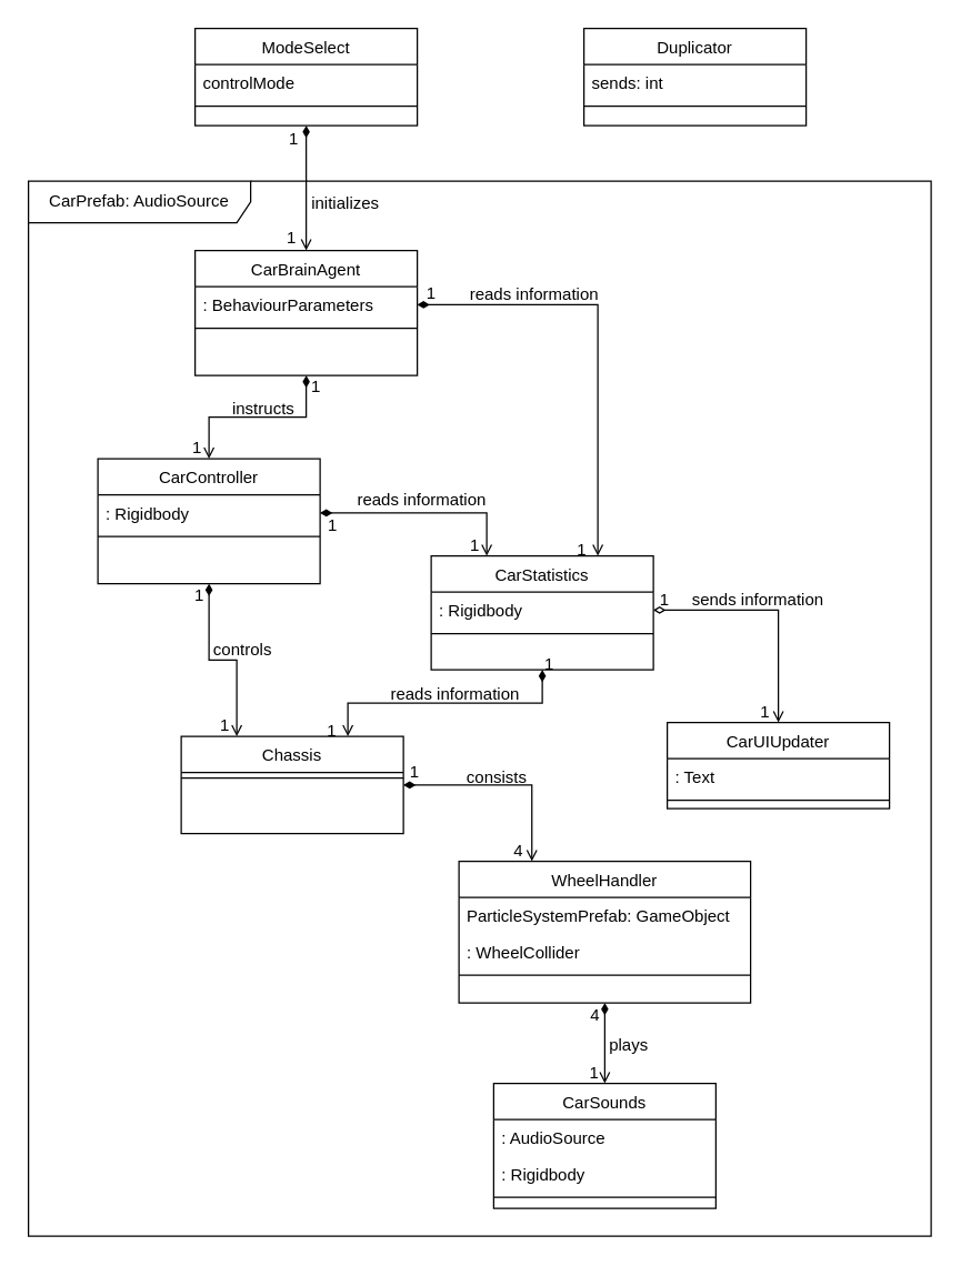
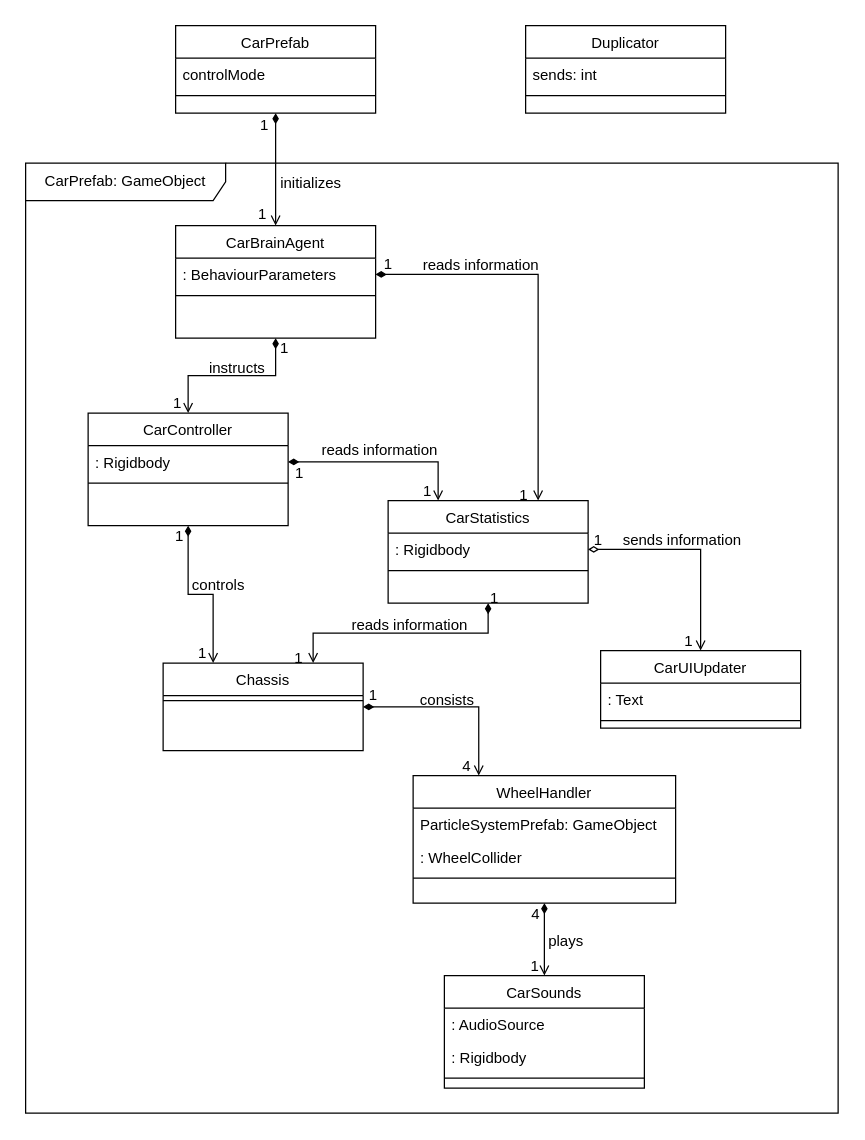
  <mxCell id="0" />
  <mxCell id="1" parent="0" />
- <mxCell id="2" value="ModeSelect" style="swimlane;fontStyle=0;align=center;verticalAlign=top;childLayout=stackLayout;horizontal=1;startSize=26;horizontalStack=0;resizeParent=1;resizeLast=0;collapsible=1;marginBottom=0;rounded=0;shadow=0;strokeWidth=1;" parent="1" vertex="1"><mxGeometry x="140" y="20" width="160" height="70" as="geometry"><mxRectangle x="230" y="140" width="160" height="26" as="alternateBounds" /></mxGeometry></mxCell>
+ <mxCell id="2" value="CarPrefab" style="swimlane;fontStyle=0;align=center;verticalAlign=top;childLayout=stackLayout;horizontal=1;startSize=26;horizontalStack=0;resizeParent=1;resizeLast=0;collapsible=1;marginBottom=0;rounded=0;shadow=0;strokeWidth=1;" parent="1" vertex="1"><mxGeometry x="140" y="20" width="160" height="70" as="geometry"><mxRectangle x="230" y="140" width="160" height="26" as="alternateBounds" /></mxGeometry></mxCell>
  <mxCell id="3" value="controlMode" style="text;align=left;verticalAlign=top;spacingLeft=4;spacingRight=4;overflow=hidden;rotatable=0;points=[[0,0.5],[1,0.5]];portConstraint=eastwest;rounded=0;shadow=0;html=0;" vertex="1" parent="2"><mxGeometry y="26" width="160" height="26" as="geometry" /></mxCell>
  <mxCell id="4" value="" style="line;html=1;strokeWidth=1;align=left;verticalAlign=middle;spacingTop=-1;spacingLeft=3;spacingRight=3;rotatable=0;labelPosition=right;points=[];portConstraint=eastwest;" parent="2" vertex="1"><mxGeometry y="52" width="160" height="8" as="geometry" /></mxCell>
  <mxCell id="5" value="CarBrainAgent" style="swimlane;fontStyle=0;align=center;verticalAlign=top;childLayout=stackLayout;horizontal=1;startSize=26;horizontalStack=0;resizeParent=1;resizeLast=0;collapsible=1;marginBottom=0;rounded=0;shadow=0;strokeWidth=1;" vertex="1" parent="1"><mxGeometry x="140" y="180" width="160" height="90" as="geometry"><mxRectangle x="230" y="140" width="160" height="26" as="alternateBounds" /></mxGeometry></mxCell>
  <mxCell id="6" value=": BehaviourParameters" style="text;align=left;verticalAlign=top;spacingLeft=4;spacingRight=4;overflow=hidden;rotatable=0;points=[[0,0.5],[1,0.5]];portConstraint=eastwest;rounded=0;shadow=0;html=0;" vertex="1" parent="5"><mxGeometry y="26" width="160" height="26" as="geometry" /></mxCell>
  <mxCell id="7" value="" style="line;html=1;strokeWidth=1;align=left;verticalAlign=middle;spacingTop=-1;spacingLeft=3;spacingRight=3;rotatable=0;labelPosition=right;points=[];portConstraint=eastwest;" vertex="1" parent="5"><mxGeometry y="52" width="160" height="8" as="geometry" /></mxCell>
  <mxCell id="8" value="CarController" style="swimlane;fontStyle=0;align=center;verticalAlign=top;childLayout=stackLayout;horizontal=1;startSize=26;horizontalStack=0;resizeParent=1;resizeLast=0;collapsible=1;marginBottom=0;rounded=0;shadow=0;strokeWidth=1;" vertex="1" parent="1"><mxGeometry x="70" y="330" width="160" height="90" as="geometry"><mxRectangle x="230" y="140" width="160" height="26" as="alternateBounds" /></mxGeometry></mxCell>
  <mxCell id="9" value=": Rigidbody" style="text;align=left;verticalAlign=top;spacingLeft=4;spacingRight=4;overflow=hidden;rotatable=0;points=[[0,0.5],[1,0.5]];portConstraint=eastwest;rounded=0;shadow=0;html=0;" vertex="1" parent="8"><mxGeometry y="26" width="160" height="26" as="geometry" /></mxCell>
  <mxCell id="10" value="" style="line;html=1;strokeWidth=1;align=left;verticalAlign=middle;spacingTop=-1;spacingLeft=3;spacingRight=3;rotatable=0;labelPosition=right;points=[];portConstraint=eastwest;" vertex="1" parent="8"><mxGeometry y="52" width="160" height="8" as="geometry" /></mxCell>
  <mxCell id="11" value="CarStatistics" style="swimlane;fontStyle=0;align=center;verticalAlign=top;childLayout=stackLayout;horizontal=1;startSize=26;horizontalStack=0;resizeParent=1;resizeLast=0;collapsible=1;marginBottom=0;rounded=0;shadow=0;strokeWidth=1;" vertex="1" parent="1"><mxGeometry x="310" y="400" width="160" height="82" as="geometry"><mxRectangle x="230" y="140" width="160" height="26" as="alternateBounds" /></mxGeometry></mxCell>
  <mxCell id="12" value=": Rigidbody" style="text;align=left;verticalAlign=top;spacingLeft=4;spacingRight=4;overflow=hidden;rotatable=0;points=[[0,0.5],[1,0.5]];portConstraint=eastwest;rounded=0;shadow=0;html=0;" vertex="1" parent="11"><mxGeometry y="26" width="160" height="26" as="geometry" /></mxCell>
  <mxCell id="13" value="" style="line;html=1;strokeWidth=1;align=left;verticalAlign=middle;spacingTop=-1;spacingLeft=3;spacingRight=3;rotatable=0;labelPosition=right;points=[];portConstraint=eastwest;" vertex="1" parent="11"><mxGeometry y="52" width="160" height="8" as="geometry" /></mxCell>
  <mxCell id="14" value="WheelHandler" style="swimlane;fontStyle=0;align=center;verticalAlign=top;childLayout=stackLayout;horizontal=1;startSize=26;horizontalStack=0;resizeParent=1;resizeLast=0;collapsible=1;marginBottom=0;rounded=0;shadow=0;strokeWidth=1;" vertex="1" parent="1"><mxGeometry x="330" y="620" width="210" height="102" as="geometry"><mxRectangle x="230" y="140" width="160" height="26" as="alternateBounds" /></mxGeometry></mxCell>
  <mxCell id="15" value="ParticleSystemPrefab: GameObject" style="text;align=left;verticalAlign=top;spacingLeft=4;spacingRight=4;overflow=hidden;rotatable=0;points=[[0,0.5],[1,0.5]];portConstraint=eastwest;rounded=0;shadow=0;html=0;" vertex="1" parent="14"><mxGeometry y="26" width="210" height="26" as="geometry" /></mxCell>
  <mxCell id="16" value=": WheelCollider" style="text;align=left;verticalAlign=top;spacingLeft=4;spacingRight=4;overflow=hidden;rotatable=0;points=[[0,0.5],[1,0.5]];portConstraint=eastwest;rounded=0;shadow=0;html=0;" vertex="1" parent="14"><mxGeometry y="52" width="210" height="26" as="geometry" /></mxCell>
  <mxCell id="17" value="" style="line;html=1;strokeWidth=1;align=left;verticalAlign=middle;spacingTop=-1;spacingLeft=3;spacingRight=3;rotatable=0;labelPosition=right;points=[];portConstraint=eastwest;" vertex="1" parent="14"><mxGeometry y="78" width="210" height="8" as="geometry" /></mxCell>
  <mxCell id="18" value="CarSounds" style="swimlane;fontStyle=0;align=center;verticalAlign=top;childLayout=stackLayout;horizontal=1;startSize=26;horizontalStack=0;resizeParent=1;resizeLast=0;collapsible=1;marginBottom=0;rounded=0;shadow=0;strokeWidth=1;" vertex="1" parent="1"><mxGeometry x="355" y="780" width="160" height="90" as="geometry"><mxRectangle x="230" y="140" width="160" height="26" as="alternateBounds" /></mxGeometry></mxCell>
  <mxCell id="19" value=": AudioSource" style="text;align=left;verticalAlign=top;spacingLeft=4;spacingRight=4;overflow=hidden;rotatable=0;points=[[0,0.5],[1,0.5]];portConstraint=eastwest;" vertex="1" parent="18"><mxGeometry y="26" width="160" height="26" as="geometry" /></mxCell>
  <mxCell id="20" value=": Rigidbody" style="text;align=left;verticalAlign=top;spacingLeft=4;spacingRight=4;overflow=hidden;rotatable=0;points=[[0,0.5],[1,0.5]];portConstraint=eastwest;rounded=0;shadow=0;html=0;" vertex="1" parent="18"><mxGeometry y="52" width="160" height="26" as="geometry" /></mxCell>
  <mxCell id="21" value="" style="line;html=1;strokeWidth=1;align=left;verticalAlign=middle;spacingTop=-1;spacingLeft=3;spacingRight=3;rotatable=0;labelPosition=right;points=[];portConstraint=eastwest;" vertex="1" parent="18"><mxGeometry y="78" width="160" height="8" as="geometry" /></mxCell>
  <mxCell id="22" value="CarUIUpdater" style="swimlane;fontStyle=0;align=center;verticalAlign=top;childLayout=stackLayout;horizontal=1;startSize=26;horizontalStack=0;resizeParent=1;resizeLast=0;collapsible=1;marginBottom=0;rounded=0;shadow=0;strokeWidth=1;" vertex="1" parent="1"><mxGeometry x="480" y="520" width="160" height="62" as="geometry"><mxRectangle x="230" y="140" width="160" height="26" as="alternateBounds" /></mxGeometry></mxCell>
  <mxCell id="23" value=": Text" style="text;align=left;verticalAlign=top;spacingLeft=4;spacingRight=4;overflow=hidden;rotatable=0;points=[[0,0.5],[1,0.5]];portConstraint=eastwest;" vertex="1" parent="22"><mxGeometry y="26" width="160" height="26" as="geometry" /></mxCell>
  <mxCell id="24" value="" style="line;html=1;strokeWidth=1;align=left;verticalAlign=middle;spacingTop=-1;spacingLeft=3;spacingRight=3;rotatable=0;labelPosition=right;points=[];portConstraint=eastwest;" vertex="1" parent="22"><mxGeometry y="52" width="160" height="8" as="geometry" /></mxCell>
  <mxCell id="25" value="Duplicator" style="swimlane;fontStyle=0;align=center;verticalAlign=top;childLayout=stackLayout;horizontal=1;startSize=26;horizontalStack=0;resizeParent=1;resizeLast=0;collapsible=1;marginBottom=0;rounded=0;shadow=0;strokeWidth=1;" vertex="1" parent="1"><mxGeometry x="420" y="20" width="160" height="70" as="geometry"><mxRectangle x="230" y="140" width="160" height="26" as="alternateBounds" /></mxGeometry></mxCell>
  <mxCell id="26" value="sends: int" style="text;align=left;verticalAlign=top;spacingLeft=4;spacingRight=4;overflow=hidden;rotatable=0;points=[[0,0.5],[1,0.5]];portConstraint=eastwest;rounded=0;shadow=0;html=0;" vertex="1" parent="25"><mxGeometry y="26" width="160" height="26" as="geometry" /></mxCell>
  <mxCell id="27" value="" style="line;html=1;strokeWidth=1;align=left;verticalAlign=middle;spacingTop=-1;spacingLeft=3;spacingRight=3;rotatable=0;labelPosition=right;points=[];portConstraint=eastwest;" vertex="1" parent="25"><mxGeometry y="52" width="160" height="8" as="geometry" /></mxCell>
  <mxCell id="28" value="Chassis" style="swimlane;fontStyle=0;align=center;verticalAlign=top;childLayout=stackLayout;horizontal=1;startSize=26;horizontalStack=0;resizeParent=1;resizeLast=0;collapsible=1;marginBottom=0;rounded=0;shadow=0;strokeWidth=1;" vertex="1" parent="1"><mxGeometry x="130" y="530" width="160" height="70" as="geometry"><mxRectangle x="230" y="140" width="160" height="26" as="alternateBounds" /></mxGeometry></mxCell>
  <mxCell id="29" value="" style="line;html=1;strokeWidth=1;align=left;verticalAlign=middle;spacingTop=-1;spacingLeft=3;spacingRight=3;rotatable=0;labelPosition=right;points=[];portConstraint=eastwest;" vertex="1" parent="28"><mxGeometry y="26" width="160" height="8" as="geometry" /></mxCell>
  <mxCell id="30" value="" style="endArrow=open;shadow=0;strokeWidth=1;rounded=0;endFill=1;edgeStyle=orthogonalEdgeStyle;startArrow=diamondThin;startFill=1;exitX=1;exitY=0.5;exitDx=0;exitDy=0;entryX=0.25;entryY=0;entryDx=0;entryDy=0;" edge="1" parent="1" source="28" target="14"><mxGeometry x="0.5" y="41" relative="1" as="geometry"><mxPoint x="280" y="820" as="sourcePoint" /><mxPoint x="290" y="690" as="targetPoint" /><mxPoint x="-40" y="32" as="offset" /></mxGeometry></mxCell>
  <mxCell id="31" value="1" style="resizable=0;align=left;verticalAlign=bottom;labelBackgroundColor=none;fontSize=12;" connectable="0" vertex="1" parent="30"><mxGeometry x="-1" relative="1" as="geometry"><mxPoint x="3" y="-1" as="offset" /></mxGeometry></mxCell>
  <mxCell id="32" value="4" style="resizable=0;align=right;verticalAlign=bottom;labelBackgroundColor=none;fontSize=12;" connectable="0" vertex="1" parent="30"><mxGeometry x="1" relative="1" as="geometry"><mxPoint x="-5" as="offset" /></mxGeometry></mxCell>
  <mxCell id="33" value="consists" style="text;html=1;resizable=0;points=[];;align=center;verticalAlign=middle;labelBackgroundColor=none;rounded=0;shadow=0;strokeWidth=1;fontSize=12;" vertex="1" connectable="0" parent="30"><mxGeometry x="0.5" y="49" relative="1" as="geometry"><mxPoint x="-75" y="-24" as="offset" /></mxGeometry></mxCell>
  <mxCell id="34" value="" style="endArrow=open;shadow=0;strokeWidth=1;rounded=0;curved=0;endFill=1;edgeStyle=elbowEdgeStyle;elbow=vertical;exitX=0.5;exitY=1;exitDx=0;exitDy=0;entryX=0.5;entryY=0;entryDx=0;entryDy=0;startArrow=diamondThin;startFill=1;" edge="1" parent="1" source="14" target="18"><mxGeometry x="0.5" y="41" relative="1" as="geometry"><mxPoint x="300" y="610.02" as="sourcePoint" /><mxPoint x="170" y="760" as="targetPoint" /><mxPoint x="-40" y="32" as="offset" /></mxGeometry></mxCell>
  <mxCell id="35" value="4" style="resizable=0;align=left;verticalAlign=bottom;labelBackgroundColor=none;fontSize=12;" connectable="0" vertex="1" parent="34"><mxGeometry x="-1" relative="1" as="geometry"><mxPoint x="-12" y="17" as="offset" /></mxGeometry></mxCell>
  <mxCell id="36" value="1" style="resizable=0;align=right;verticalAlign=bottom;labelBackgroundColor=none;fontSize=12;" connectable="0" vertex="1" parent="34"><mxGeometry x="1" relative="1" as="geometry"><mxPoint x="-3" y="1" as="offset" /></mxGeometry></mxCell>
  <mxCell id="37" value="plays" style="text;html=1;resizable=0;points=[];;align=center;verticalAlign=middle;labelBackgroundColor=none;rounded=0;shadow=0;strokeWidth=1;fontSize=12;" vertex="1" connectable="0" parent="34"><mxGeometry x="0.5" y="49" relative="1" as="geometry"><mxPoint x="-33" y="-14" as="offset" /></mxGeometry></mxCell>
  <mxCell id="38" value="" style="endArrow=open;shadow=0;strokeWidth=1;rounded=0;endFill=1;edgeStyle=orthogonalEdgeStyle;exitX=1;exitY=0.5;exitDx=0;exitDy=0;entryX=0.5;entryY=0;entryDx=0;entryDy=0;startArrow=diamondThin;startFill=0;" edge="1" parent="1" source="12" target="22"><mxGeometry x="0.5" y="41" relative="1" as="geometry"><mxPoint x="230" y="563" as="sourcePoint" /><mxPoint x="160" y="780" as="targetPoint" /><mxPoint x="-40" y="32" as="offset" /></mxGeometry></mxCell>
  <mxCell id="39" value="1" style="resizable=0;align=left;verticalAlign=bottom;labelBackgroundColor=none;fontSize=12;" connectable="0" vertex="1" parent="38"><mxGeometry x="-1" relative="1" as="geometry"><mxPoint x="3" y="1" as="offset" /></mxGeometry></mxCell>
  <mxCell id="40" value="1" style="resizable=0;align=right;verticalAlign=bottom;labelBackgroundColor=none;fontSize=12;" connectable="0" vertex="1" parent="38"><mxGeometry x="1" relative="1" as="geometry"><mxPoint x="-5" y="1" as="offset" /></mxGeometry></mxCell>
  <mxCell id="41" value="sends information" style="text;html=1;resizable=0;points=[];;align=center;verticalAlign=middle;labelBackgroundColor=none;rounded=0;shadow=0;strokeWidth=1;fontSize=12;" vertex="1" connectable="0" parent="38"><mxGeometry x="0.5" y="49" relative="1" as="geometry"><mxPoint x="-65" y="-46" as="offset" /></mxGeometry></mxCell>
  <mxCell id="42" value="" style="endArrow=open;shadow=0;strokeWidth=1;rounded=0;endFill=1;edgeStyle=orthogonalEdgeStyle;exitX=0.5;exitY=1;exitDx=0;exitDy=0;entryX=0.75;entryY=0;entryDx=0;entryDy=0;startArrow=diamondThin;startFill=1;" edge="1" parent="1" source="11" target="28"><mxGeometry x="0.5" y="41" relative="1" as="geometry"><mxPoint x="230" y="600" as="sourcePoint" /><mxPoint x="610" y="637" as="targetPoint" /><mxPoint x="-40" y="32" as="offset" /></mxGeometry></mxCell>
  <mxCell id="43" value="1" style="resizable=0;align=left;verticalAlign=bottom;labelBackgroundColor=none;fontSize=12;" connectable="0" vertex="1" parent="42"><mxGeometry x="-1" relative="1" as="geometry"><mxPoint y="4" as="offset" /></mxGeometry></mxCell>
  <mxCell id="44" value="1" style="resizable=0;align=right;verticalAlign=bottom;labelBackgroundColor=none;fontSize=12;" connectable="0" vertex="1" parent="42"><mxGeometry x="1" relative="1" as="geometry"><mxPoint x="-7" y="4" as="offset" /></mxGeometry></mxCell>
  <mxCell id="45" value="reads information" style="text;html=1;resizable=0;points=[];;align=center;verticalAlign=middle;labelBackgroundColor=none;rounded=0;shadow=0;strokeWidth=1;fontSize=12;" vertex="1" connectable="0" parent="42"><mxGeometry x="0.5" y="49" relative="1" as="geometry"><mxPoint x="53" y="-56" as="offset" /></mxGeometry></mxCell>
  <mxCell id="46" value="" style="endArrow=open;shadow=0;strokeWidth=1;rounded=0;endFill=1;edgeStyle=orthogonalEdgeStyle;exitX=1;exitY=0.5;exitDx=0;exitDy=0;entryX=0.25;entryY=0;entryDx=0;entryDy=0;startArrow=diamondThin;startFill=1;" edge="1" parent="1" source="9" target="11"><mxGeometry x="0.5" y="41" relative="1" as="geometry"><mxPoint x="380" y="430" as="sourcePoint" /><mxPoint x="380" y="490" as="targetPoint" /><mxPoint x="-40" y="32" as="offset" /></mxGeometry></mxCell>
  <mxCell id="47" value="1" style="resizable=0;align=left;verticalAlign=bottom;labelBackgroundColor=none;fontSize=12;" connectable="0" vertex="1" parent="46"><mxGeometry x="-1" relative="1" as="geometry"><mxPoint x="4" y="17" as="offset" /></mxGeometry></mxCell>
  <mxCell id="48" value="1" style="resizable=0;align=right;verticalAlign=bottom;labelBackgroundColor=none;fontSize=12;" connectable="0" vertex="1" parent="46"><mxGeometry x="1" relative="1" as="geometry"><mxPoint x="-4" y="1" as="offset" /></mxGeometry></mxCell>
  <mxCell id="49" value="reads information" style="text;html=1;resizable=0;points=[];;align=center;verticalAlign=middle;labelBackgroundColor=none;rounded=0;shadow=0;strokeWidth=1;fontSize=12;" vertex="1" connectable="0" parent="46"><mxGeometry x="0.5" y="49" relative="1" as="geometry"><mxPoint x="-41" y="39" as="offset" /></mxGeometry></mxCell>
  <mxCell id="50" value="" style="endArrow=open;shadow=0;strokeWidth=1;rounded=0;endFill=1;edgeStyle=orthogonalEdgeStyle;exitX=0.5;exitY=1;exitDx=0;exitDy=0;entryX=0.25;entryY=0;entryDx=0;entryDy=0;startArrow=diamondThin;startFill=1;" edge="1" parent="1" source="8" target="28"><mxGeometry x="0.5" y="41" relative="1" as="geometry"><mxPoint x="0" y="450" as="sourcePoint" /><mxPoint x="120" y="538" as="targetPoint" /><mxPoint x="-40" y="32" as="offset" /></mxGeometry></mxCell>
  <mxCell id="51" value="1" style="resizable=0;align=left;verticalAlign=bottom;labelBackgroundColor=none;fontSize=12;" connectable="0" vertex="1" parent="50"><mxGeometry x="-1" relative="1" as="geometry"><mxPoint x="-12" y="17" as="offset" /></mxGeometry></mxCell>
  <mxCell id="52" value="1" style="resizable=0;align=right;verticalAlign=bottom;labelBackgroundColor=none;fontSize=12;" connectable="0" vertex="1" parent="50"><mxGeometry x="1" relative="1" as="geometry"><mxPoint x="-4" as="offset" /></mxGeometry></mxCell>
  <mxCell id="53" value="controls" style="text;html=1;resizable=0;points=[];;align=center;verticalAlign=middle;labelBackgroundColor=none;rounded=0;shadow=0;strokeWidth=1;fontSize=12;" vertex="1" connectable="0" parent="50"><mxGeometry x="0.5" y="49" relative="1" as="geometry"><mxPoint x="-46" y="-31" as="offset" /></mxGeometry></mxCell>
  <mxCell id="54" value="" style="endArrow=open;shadow=0;strokeWidth=1;rounded=0;endFill=1;edgeStyle=orthogonalEdgeStyle;exitX=0.5;exitY=1;exitDx=0;exitDy=0;startArrow=diamondThin;startFill=1;entryX=0.5;entryY=0;entryDx=0;entryDy=0;" edge="1" parent="1" source="2" target="5"><mxGeometry x="0.5" y="41" relative="1" as="geometry"><mxPoint x="270" y="240" as="sourcePoint" /><mxPoint x="160" y="140" as="targetPoint" /><mxPoint x="-40" y="32" as="offset" /></mxGeometry></mxCell>
  <mxCell id="55" value="1" style="resizable=0;align=left;verticalAlign=bottom;labelBackgroundColor=none;fontSize=12;" connectable="0" vertex="1" parent="54"><mxGeometry x="-1" relative="1" as="geometry"><mxPoint x="-14" y="18" as="offset" /></mxGeometry></mxCell>
  <mxCell id="56" value="1" style="resizable=0;align=right;verticalAlign=bottom;labelBackgroundColor=none;fontSize=12;" connectable="0" vertex="1" parent="54"><mxGeometry x="1" relative="1" as="geometry"><mxPoint x="-6" y="-1" as="offset" /></mxGeometry></mxCell>
  <mxCell id="57" value="initializes" style="text;html=1;resizable=0;points=[];;align=center;verticalAlign=middle;labelBackgroundColor=none;rounded=0;shadow=0;strokeWidth=1;fontSize=12;" vertex="1" connectable="0" parent="54"><mxGeometry x="0.5" y="49" relative="1" as="geometry"><mxPoint x="-22" y="-13" as="offset" /></mxGeometry></mxCell>
  <mxCell id="58" value="" style="endArrow=open;shadow=0;strokeWidth=1;rounded=0;endFill=1;edgeStyle=orthogonalEdgeStyle;exitX=1;exitY=0.5;exitDx=0;exitDy=0;entryX=0.75;entryY=0;entryDx=0;entryDy=0;startArrow=diamondThin;startFill=1;" edge="1" parent="1" source="6" target="11"><mxGeometry x="0.5" y="41" relative="1" as="geometry"><mxPoint x="120" y="400" as="sourcePoint" /><mxPoint x="240" y="488" as="targetPoint" /><mxPoint x="-40" y="32" as="offset" /></mxGeometry></mxCell>
  <mxCell id="59" value="1" style="resizable=0;align=left;verticalAlign=bottom;labelBackgroundColor=none;fontSize=12;" connectable="0" vertex="1" parent="58"><mxGeometry x="-1" relative="1" as="geometry"><mxPoint x="5" as="offset" /></mxGeometry></mxCell>
  <mxCell id="60" value="1" style="resizable=0;align=right;verticalAlign=bottom;labelBackgroundColor=none;fontSize=12;" connectable="0" vertex="1" parent="58"><mxGeometry x="1" relative="1" as="geometry"><mxPoint x="-7" y="4" as="offset" /></mxGeometry></mxCell>
  <mxCell id="61" value="reads information" style="text;html=1;resizable=0;points=[];;align=center;verticalAlign=middle;labelBackgroundColor=none;rounded=0;shadow=0;strokeWidth=1;fontSize=12;" vertex="1" connectable="0" parent="58"><mxGeometry x="0.5" y="49" relative="1" as="geometry"><mxPoint x="-96" y="-111" as="offset" /></mxGeometry></mxCell>
  <mxCell id="62" value="" style="endArrow=open;shadow=0;strokeWidth=1;rounded=0;endFill=1;edgeStyle=orthogonalEdgeStyle;exitX=0.5;exitY=1;exitDx=0;exitDy=0;entryX=0.5;entryY=0;entryDx=0;entryDy=0;startArrow=diamondThin;startFill=1;" edge="1" parent="1" source="5" target="8"><mxGeometry x="0.5" y="41" relative="1" as="geometry"><mxPoint x="610" y="260" as="sourcePoint" /><mxPoint x="730" y="348" as="targetPoint" /><mxPoint x="-40" y="32" as="offset" /></mxGeometry></mxCell>
  <mxCell id="63" value="1" style="resizable=0;align=left;verticalAlign=bottom;labelBackgroundColor=none;fontSize=12;" connectable="0" vertex="1" parent="62"><mxGeometry x="-1" relative="1" as="geometry"><mxPoint x="2" y="16" as="offset" /></mxGeometry></mxCell>
  <mxCell id="64" value="1" style="resizable=0;align=right;verticalAlign=bottom;labelBackgroundColor=none;fontSize=12;" connectable="0" vertex="1" parent="62"><mxGeometry x="1" relative="1" as="geometry"><mxPoint x="-4" as="offset" /></mxGeometry></mxCell>
  <mxCell id="65" value="instructs" style="text;html=1;resizable=0;points=[];;align=center;verticalAlign=middle;labelBackgroundColor=none;rounded=0;shadow=0;strokeWidth=1;fontSize=12;" vertex="1" connectable="0" parent="62"><mxGeometry x="0.5" y="49" relative="1" as="geometry"><mxPoint x="36" y="-56" as="offset" /></mxGeometry></mxCell>
- <mxCell id="66" value="CarPrefab: AudioSource" style="shape=umlFrame;whiteSpace=wrap;html=1;pointerEvents=0;width=160;height=30;" vertex="1" parent="1"><mxGeometry x="20" y="130" width="650" height="760" as="geometry" /></mxCell>
+ <mxCell id="66" value="CarPrefab: GameObject" style="shape=umlFrame;whiteSpace=wrap;html=1;pointerEvents=0;width=160;height=30;" vertex="1" parent="1"><mxGeometry x="20" y="130" width="650" height="760" as="geometry" /></mxCell>
